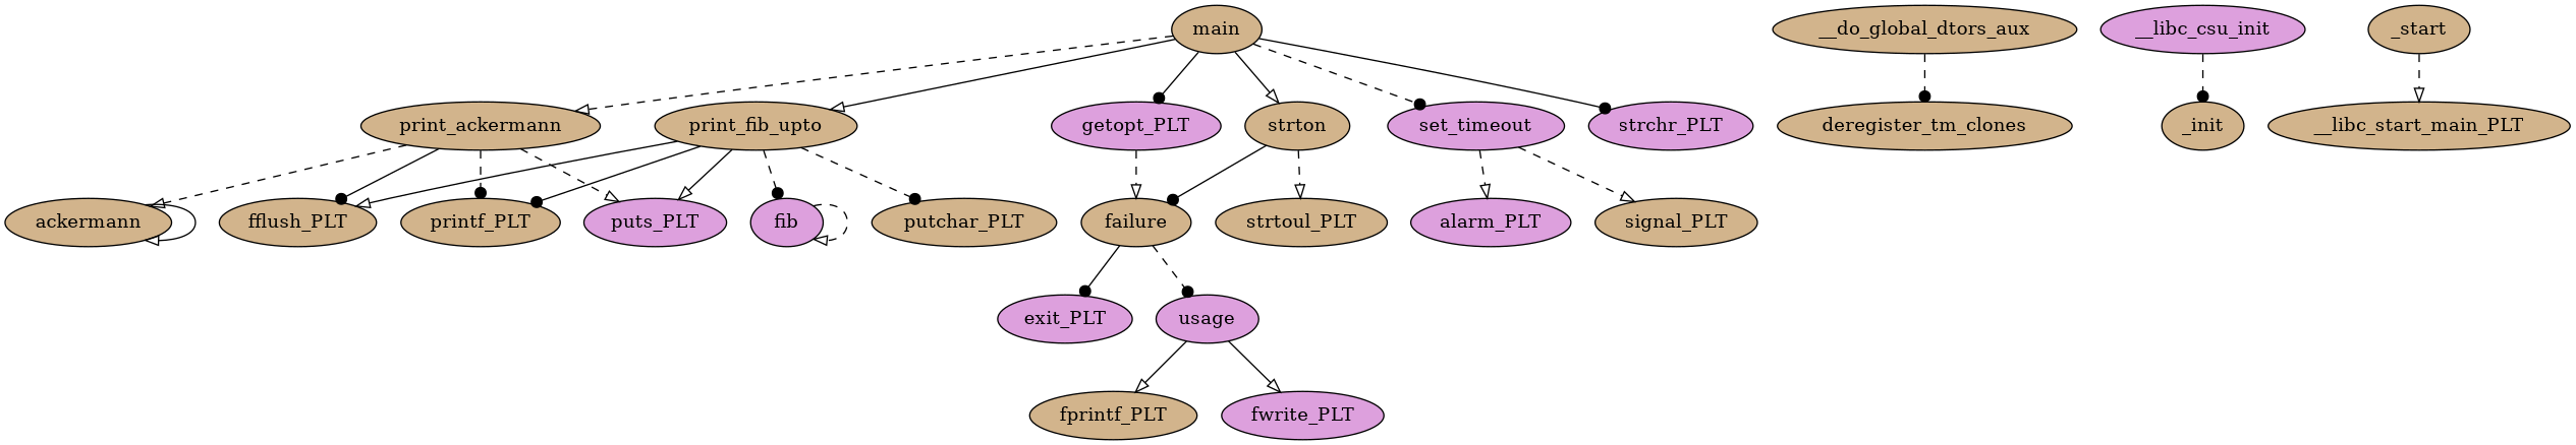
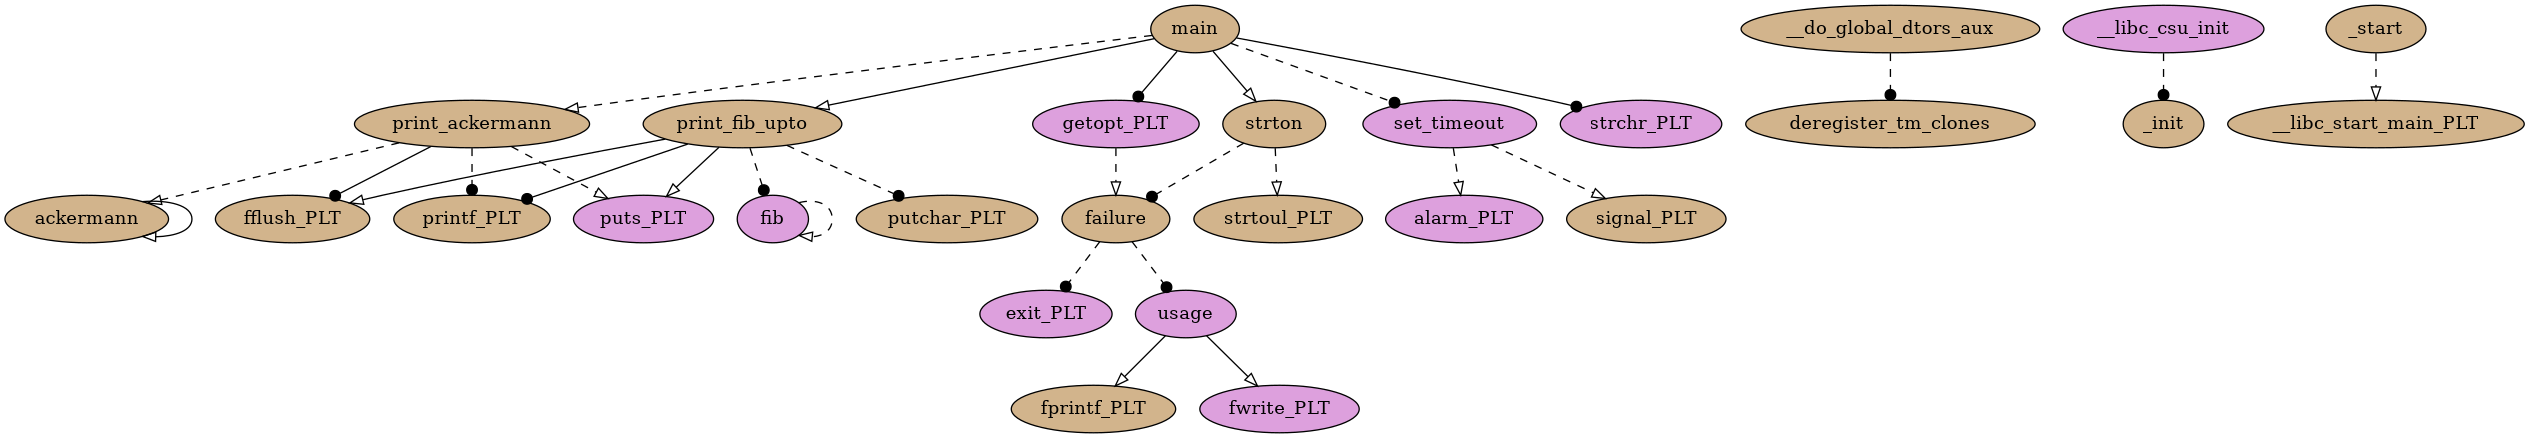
  digraph {
    node [fillcolor=tan style=filled]
    edge [arrowhead=onormal style=dashed]
    ackermann
    __do_global_dtors_aux
    deregister_tm_clones
    exit_PLT [fillcolor=plum]
    failure
    usage [fillcolor=plum]
    fprintf_PLT
    fwrite_PLT [fillcolor=plum]
    fib [fillcolor=plum]
    __libc_csu_init [fillcolor=plum]
    _init
    getopt_PLT [fillcolor=plum]
    main
    print_ackermann
    print_fib_upto
    set_timeout [fillcolor=plum]
    strchr_PLT [fillcolor=plum]
    strton
    fflush_PLT
    printf_PLT
    puts_PLT [fillcolor=plum]
    putchar_PLT
    alarm_PLT [fillcolor=plum]
    signal_PLT
    strtoul_PLT
    _start
    __libc_start_main_PLT
    ackermann -> ackermann [style=solid]
    __do_global_dtors_aux -> deregister_tm_clones [arrowhead=dot]
-   failure -> exit_PLT [arrowhead=dot style=solid]
+   failure -> exit_PLT [arrowhead=dot]
    failure -> usage [arrowhead=dot]
    usage -> fprintf_PLT [style=solid]
    usage -> fwrite_PLT [style=solid]
    fib -> fib
    __libc_csu_init -> _init [arrowhead=dot]
    getopt_PLT -> failure
    main -> getopt_PLT [arrowhead=dot style=solid]
    main -> print_ackermann
    main -> print_fib_upto [style=solid]
    main -> set_timeout [arrowhead=dot]
    main -> strchr_PLT [arrowhead=dot style=solid]
    main -> strton [style=solid]
    print_ackermann -> ackermann
    print_ackermann -> fflush_PLT [arrowhead=dot style=solid]
    print_ackermann -> printf_PLT [arrowhead=dot]
    print_ackermann -> puts_PLT
    print_fib_upto -> fib [arrowhead=dot]
    print_fib_upto -> fflush_PLT [style=solid]
    print_fib_upto -> printf_PLT [arrowhead=dot style=solid]
    print_fib_upto -> puts_PLT [style=solid]
    print_fib_upto -> putchar_PLT [arrowhead=dot]
    set_timeout -> alarm_PLT
    set_timeout -> signal_PLT
-   strton -> failure [arrowhead=dot style=solid]
+   strton -> failure [arrowhead=dot]
    strton -> strtoul_PLT
    _start -> __libc_start_main_PLT
  }
